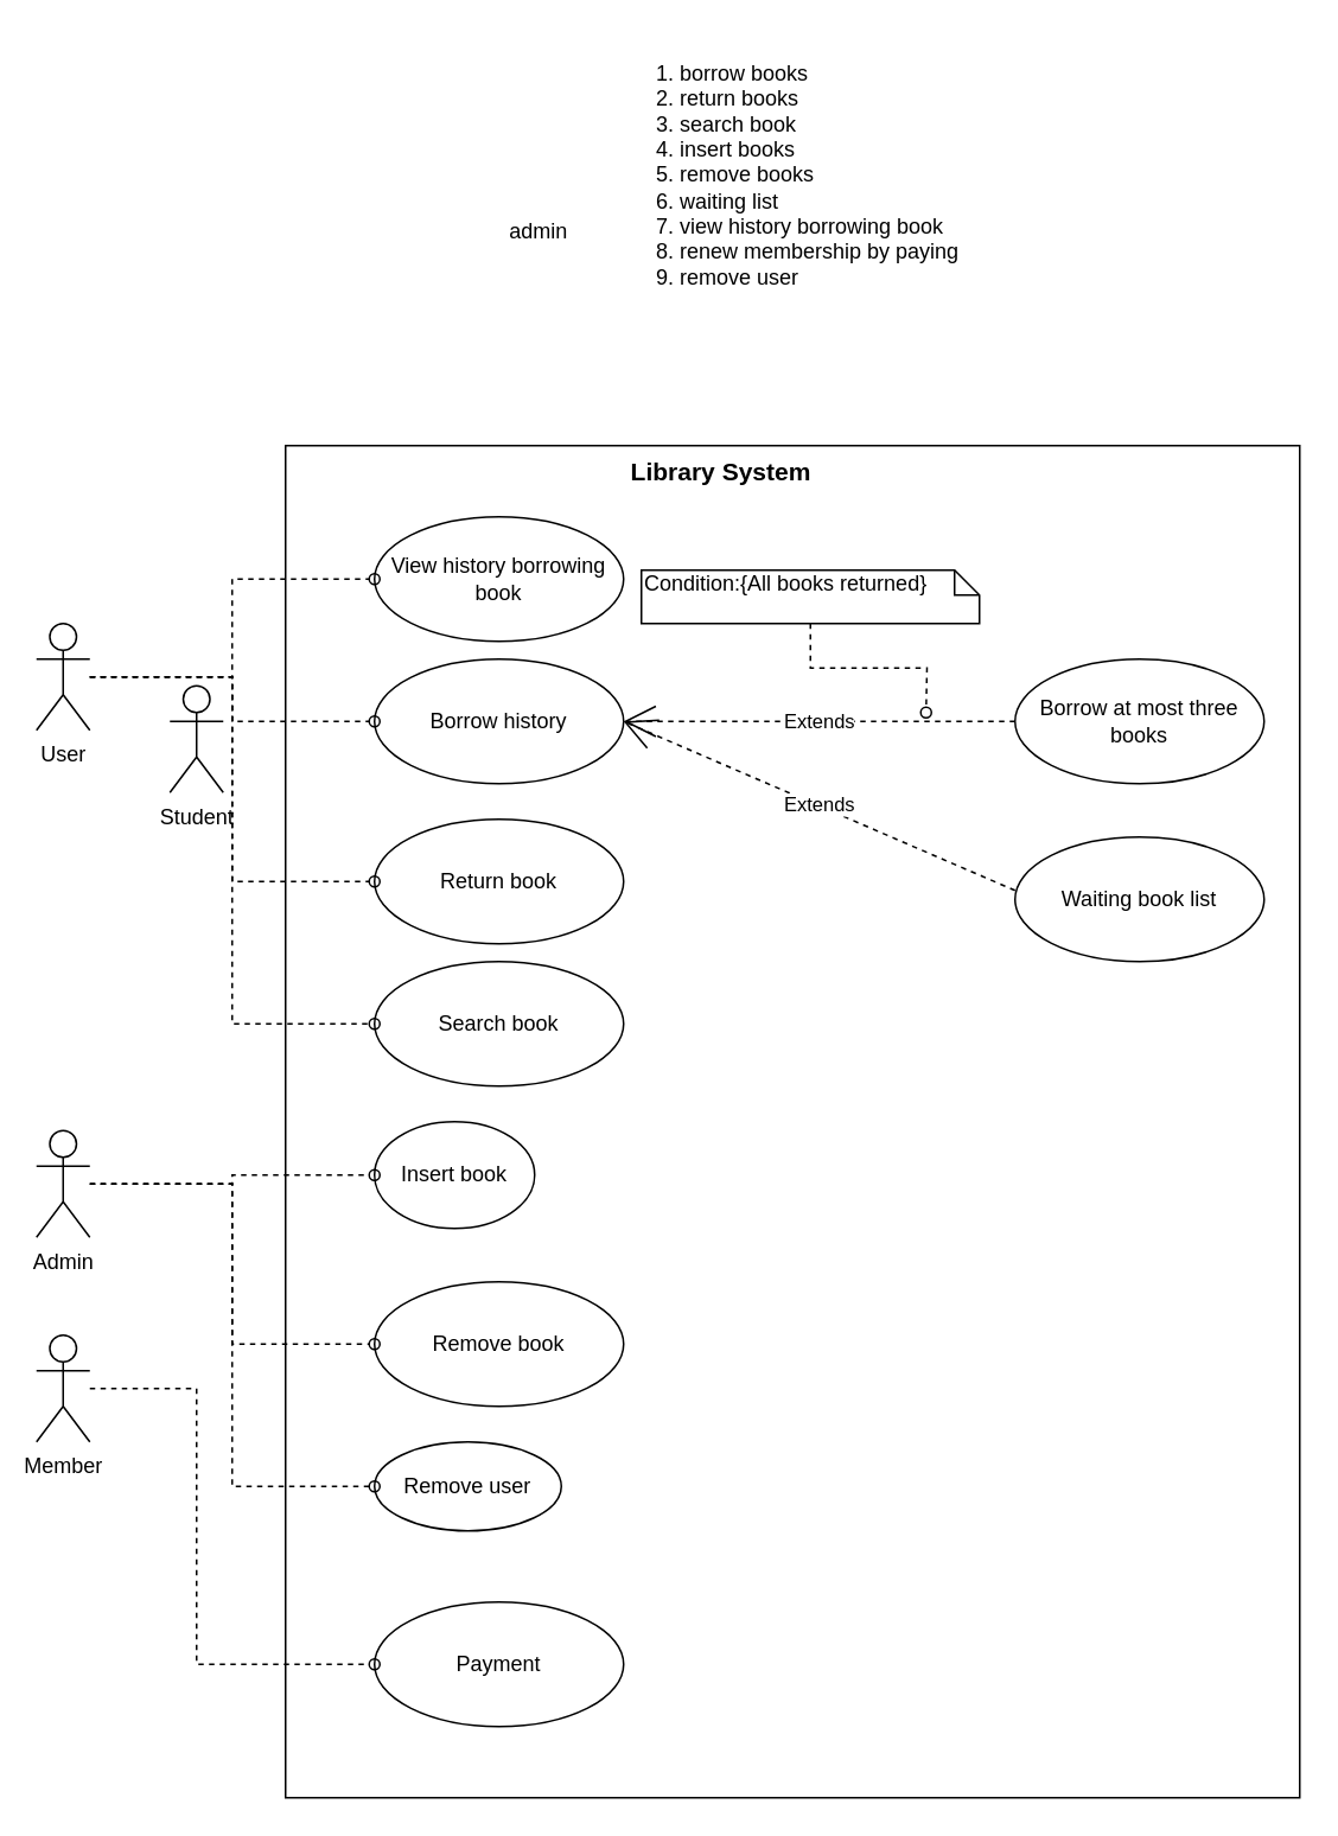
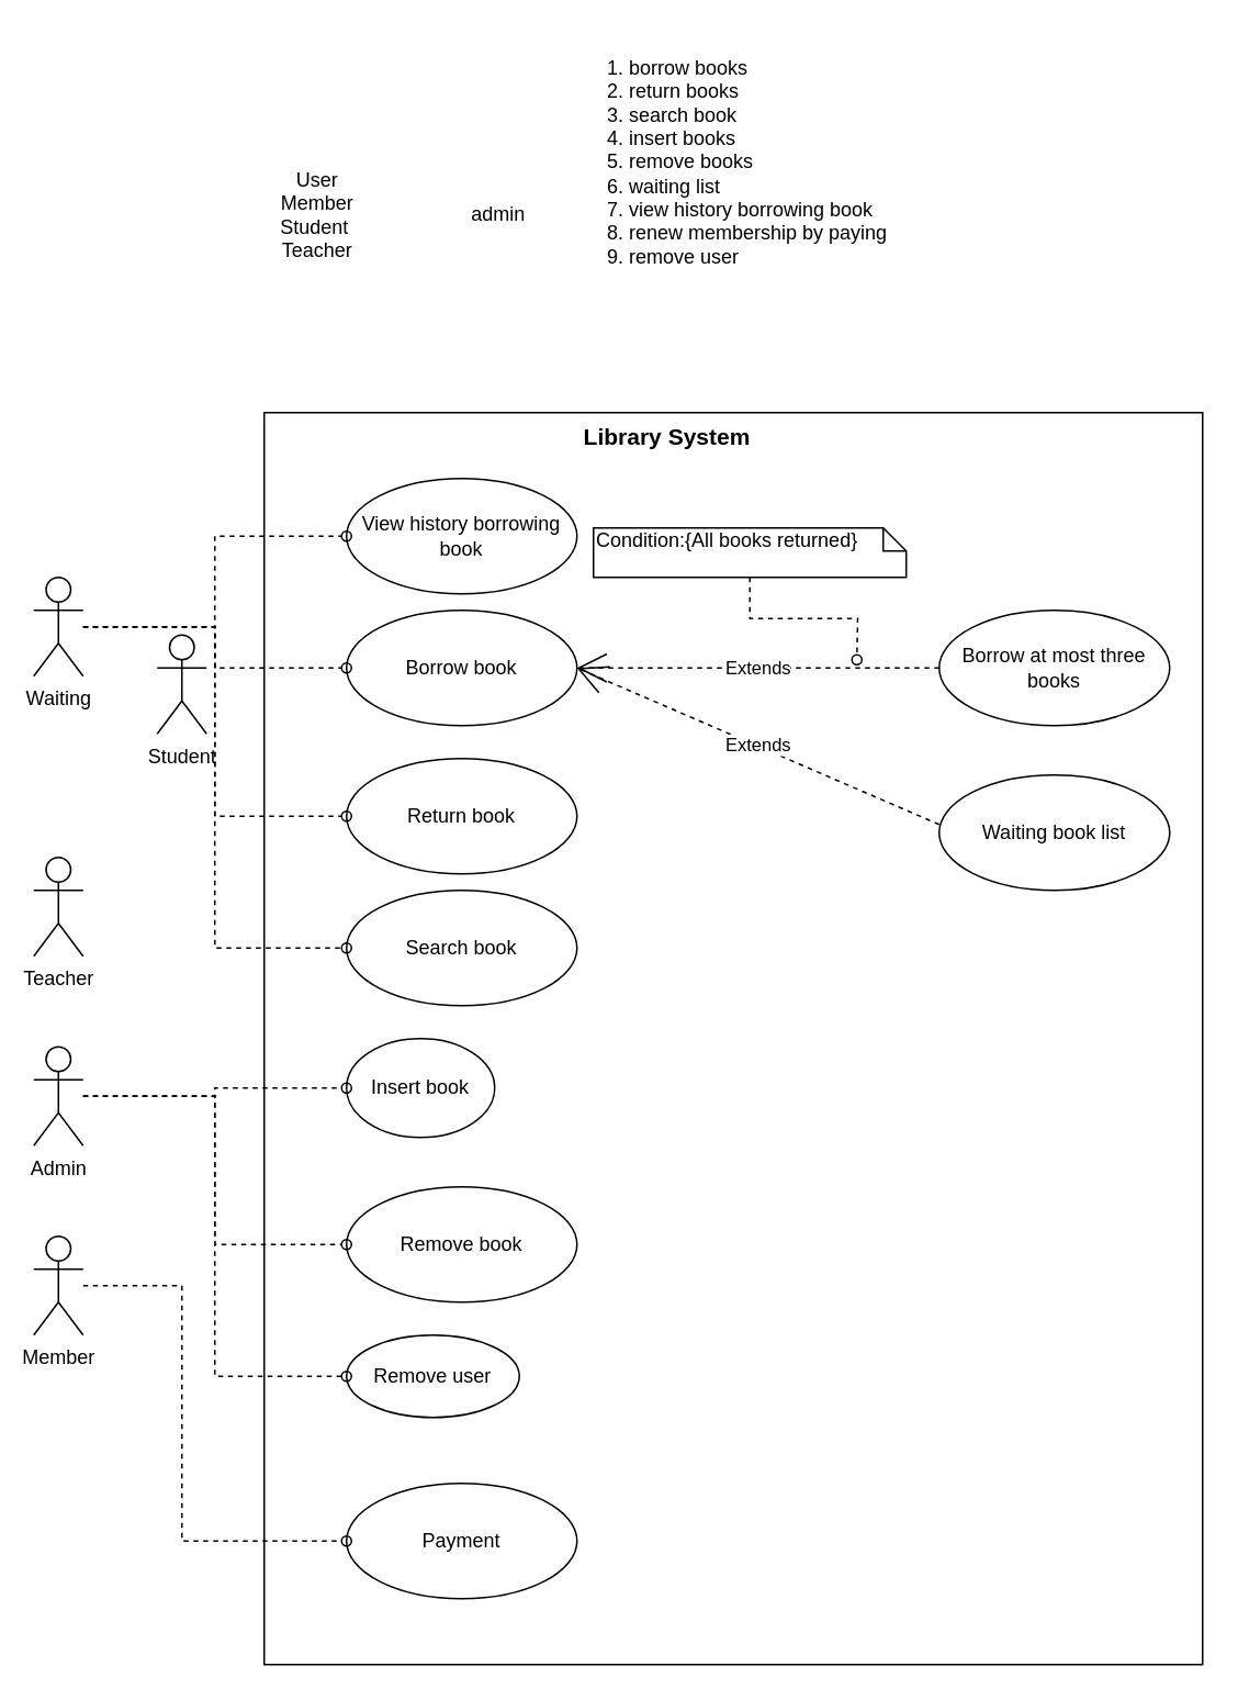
  <mxCell id="0" />
  <mxCell id="1" parent="0" />
  <mxCell id="2" value="" style="html=1;" vertex="1" parent="1"><mxGeometry x="160" width="570" height="760" as="geometry" y="250" /></mxCell>
- <mxCell id="3" value="Borrow history" style="ellipse;whiteSpace=wrap;html=1;" vertex="1" parent="1"><mxGeometry x="210" y="370" width="140" height="70" as="geometry" /></mxCell>
+ <mxCell id="3" value="Borrow book" style="ellipse;whiteSpace=wrap;html=1;" vertex="1" parent="1"><mxGeometry x="210" y="370" width="140" height="70" as="geometry" /></mxCell>
+ <mxCell id="4" value="User&lt;br&gt;Member&lt;br&gt;Student&amp;nbsp;&lt;br&gt;Teacher" style="text;html=1;strokeColor=none;fillColor=none;align=center;verticalAlign=middle;whiteSpace=wrap;rounded=0;" vertex="1" parent="1"><mxGeometry x="150" y="85" width="85" height="90" as="geometry" /></mxCell>
  <mxCell id="5" value="&lt;ol&gt;&lt;li&gt;borrow books&lt;/li&gt;&lt;li&gt;return books&lt;/li&gt;&lt;li&gt;search book&lt;/li&gt;&lt;li&gt;insert books&lt;/li&gt;&lt;li&gt;remove books&lt;/li&gt;&lt;li&gt;waiting list&lt;/li&gt;&lt;li&gt;view history borrowing book&lt;/li&gt;&lt;li&gt;renew membership by paying&lt;/li&gt;&lt;li&gt;remove user&lt;/li&gt;&lt;/ol&gt;" style="text;html=1;strokeColor=none;fillColor=none;align=left;verticalAlign=middle;whiteSpace=wrap;rounded=0;" vertex="1" parent="1"><mxGeometry x="340" y="20" width="220" height="155" as="geometry" /></mxCell>
  <mxCell id="6" value="admin" style="text;html=1;strokeColor=none;fillColor=none;align=center;verticalAlign=middle;whiteSpace=wrap;rounded=0;" vertex="1" parent="1"><mxGeometry x="260" y="85" width="85" height="90" as="geometry" /></mxCell>
  <mxCell id="7" value="Return book" style="ellipse;whiteSpace=wrap;html=1;" vertex="1" parent="1"><mxGeometry x="210" y="460" width="140" height="70" as="geometry" /></mxCell>
  <mxCell id="8" value="Borrow at most three books" style="ellipse;whiteSpace=wrap;html=1;" vertex="1" parent="1"><mxGeometry x="570" y="370" width="140" height="70" as="geometry" /></mxCell>
  <mxCell id="9" value="Search book" style="ellipse;whiteSpace=wrap;html=1;" vertex="1" parent="1"><mxGeometry x="210" y="540" width="140" height="70" as="geometry" /></mxCell>
  <mxCell id="10" value="Condition:{All books returned}" style="shape=note;whiteSpace=wrap;html=1;size=14;verticalAlign=top;align=left;spacingTop=-6;" vertex="1" parent="1"><mxGeometry x="360" y="320" width="190" height="30" as="geometry" /></mxCell>
  <mxCell id="11" value="Extends" style="endArrow=open;endSize=16;endFill=0;html=1;dashed=1;entryX=1;entryY=0.5;entryDx=0;entryDy=0;" edge="1" parent="1" source="8" target="3"><mxGeometry width="160" relative="1" as="geometry"><mxPoint x="395" y="490" as="sourcePoint" /><mxPoint x="555" y="490" as="targetPoint" /></mxGeometry></mxCell>
  <mxCell id="12" style="edgeStyle=orthogonalEdgeStyle;rounded=0;orthogonalLoop=1;jettySize=auto;html=1;dashed=1;endArrow=oval;endFill=0;startArrow=none;startFill=0;" edge="1" parent="1" source="10"><mxGeometry relative="1" as="geometry"><mxPoint x="520" y="400" as="targetPoint" /></mxGeometry></mxCell>
  <mxCell id="13" value="Insert book" style="ellipse;whiteSpace=wrap;html=1;" vertex="1" parent="1"><mxGeometry x="210" y="630" width="90" height="60" as="geometry" /></mxCell>
  <mxCell id="14" value="Remove book" style="ellipse;whiteSpace=wrap;html=1;" vertex="1" parent="1"><mxGeometry x="210" y="720" width="140" height="70" as="geometry" /></mxCell>
  <mxCell id="15" value="Remove user" style="ellipse;whiteSpace=wrap;html=1;" vertex="1" parent="1"><mxGeometry x="210" y="810" width="105" height="50" as="geometry" /></mxCell>
  <mxCell id="16" value="Waiting book list" style="ellipse;whiteSpace=wrap;html=1;" vertex="1" parent="1"><mxGeometry x="570" y="470" width="140" height="70" as="geometry" /></mxCell>
  <mxCell id="17" value="Extends" style="endArrow=open;endSize=16;endFill=0;html=1;dashed=1;entryX=1;entryY=0.5;entryDx=0;entryDy=0;exitX=0;exitY=0.429;exitDx=0;exitDy=0;exitPerimeter=0;" edge="1" parent="1" source="16" target="3"><mxGeometry width="160" relative="1" as="geometry"><mxPoint x="580" y="415" as="sourcePoint" /><mxPoint x="360" y="415" as="targetPoint" /></mxGeometry></mxCell>
  <mxCell id="18" value="View history borrowing book" style="ellipse;whiteSpace=wrap;html=1;" vertex="1" parent="1"><mxGeometry x="210" y="290" width="140" height="70" as="geometry" /></mxCell>
  <mxCell id="19" value="Payment" style="ellipse;whiteSpace=wrap;html=1;" vertex="1" parent="1"><mxGeometry x="210" y="900" width="140" height="70" as="geometry" /></mxCell>
  <mxCell id="20" value="&lt;font style=&quot;font-size: 14px&quot;&gt;&lt;b&gt;Library System&lt;/b&gt;&lt;/font&gt;" style="text;html=1;strokeColor=none;fillColor=none;align=center;verticalAlign=middle;whiteSpace=wrap;rounded=0;" vertex="1" parent="1"><mxGeometry x="335" y="220" width="140" height="90" as="geometry" /></mxCell>
  <mxCell id="21" style="edgeStyle=orthogonalEdgeStyle;rounded=0;orthogonalLoop=1;jettySize=auto;html=1;entryX=0;entryY=0.5;entryDx=0;entryDy=0;dashed=1;startArrow=none;startFill=0;endArrow=oval;endFill=0;" edge="1" parent="1" source="24" target="13"><mxGeometry relative="1" as="geometry" /></mxCell>
  <mxCell id="22" style="edgeStyle=orthogonalEdgeStyle;rounded=0;orthogonalLoop=1;jettySize=auto;html=1;entryX=0;entryY=0.5;entryDx=0;entryDy=0;dashed=1;startArrow=none;startFill=0;endArrow=oval;endFill=0;" edge="1" parent="1" source="24" target="14"><mxGeometry relative="1" as="geometry" /></mxCell>
  <mxCell id="23" style="edgeStyle=orthogonalEdgeStyle;rounded=0;orthogonalLoop=1;jettySize=auto;html=1;entryX=0;entryY=0.5;entryDx=0;entryDy=0;dashed=1;startArrow=none;startFill=0;endArrow=oval;endFill=0;" edge="1" parent="1" source="24" target="15"><mxGeometry relative="1" as="geometry" /></mxCell>
  <mxCell id="24" value="Admin" style="shape=umlActor;verticalLabelPosition=bottom;verticalAlign=top;html=1;" vertex="1" parent="1"><mxGeometry x="20" y="635" width="30" height="60" as="geometry" /></mxCell>
+ <mxCell id="25" value="Teacher" style="shape=umlActor;verticalLabelPosition=bottom;verticalAlign=top;html=1;" vertex="1" parent="1"><mxGeometry x="20" y="520" width="30" height="60" as="geometry" /></mxCell>
  <mxCell id="26" value="Student" style="shape=umlActor;verticalLabelPosition=bottom;verticalAlign=top;html=1;" vertex="1" parent="1"><mxGeometry x="95" y="385" width="30" height="60" as="geometry" /></mxCell>
  <mxCell id="27" style="edgeStyle=orthogonalEdgeStyle;rounded=0;orthogonalLoop=1;jettySize=auto;html=1;entryX=0;entryY=0.5;entryDx=0;entryDy=0;dashed=1;startArrow=none;startFill=0;endArrow=oval;endFill=0;" edge="1" parent="1" source="31" target="18"><mxGeometry relative="1" as="geometry" /></mxCell>
  <mxCell id="28" style="edgeStyle=orthogonalEdgeStyle;rounded=0;orthogonalLoop=1;jettySize=auto;html=1;entryX=0;entryY=0.5;entryDx=0;entryDy=0;dashed=1;startArrow=none;startFill=0;endArrow=oval;endFill=0;" edge="1" parent="1" source="31" target="3"><mxGeometry relative="1" as="geometry" /></mxCell>
  <mxCell id="29" style="edgeStyle=orthogonalEdgeStyle;rounded=0;orthogonalLoop=1;jettySize=auto;html=1;entryX=0;entryY=0.5;entryDx=0;entryDy=0;dashed=1;startArrow=none;startFill=0;endArrow=oval;endFill=0;" edge="1" parent="1" source="31" target="7"><mxGeometry relative="1" as="geometry" /></mxCell>
  <mxCell id="30" style="edgeStyle=orthogonalEdgeStyle;rounded=0;orthogonalLoop=1;jettySize=auto;html=1;entryX=0;entryY=0.5;entryDx=0;entryDy=0;dashed=1;startArrow=none;startFill=0;endArrow=oval;endFill=0;" edge="1" parent="1" source="31" target="9"><mxGeometry relative="1" as="geometry" /></mxCell>
- <mxCell id="31" value="User" style="shape=umlActor;verticalLabelPosition=bottom;verticalAlign=top;html=1;" vertex="1" parent="1"><mxGeometry x="20" y="350" width="30" height="60" as="geometry" /></mxCell>
+ <mxCell id="31" value="Waiting" style="shape=umlActor;verticalLabelPosition=bottom;verticalAlign=top;html=1;" vertex="1" parent="1"><mxGeometry x="20" y="350" width="30" height="60" as="geometry" /></mxCell>
  <mxCell id="32" style="edgeStyle=orthogonalEdgeStyle;rounded=0;orthogonalLoop=1;jettySize=auto;html=1;entryX=0;entryY=0.5;entryDx=0;entryDy=0;dashed=1;startArrow=none;startFill=0;endArrow=oval;endFill=0;" edge="1" parent="1" source="33" target="19"><mxGeometry relative="1" as="geometry"><Array as="points"><mxPoint x="110" y="780" /><mxPoint x="110" y="935" /></Array></mxGeometry></mxCell>
  <mxCell id="33" value="Member" style="shape=umlActor;verticalLabelPosition=bottom;verticalAlign=top;html=1;" vertex="1" parent="1"><mxGeometry x="20" y="750" width="30" height="60" as="geometry" /></mxCell>
